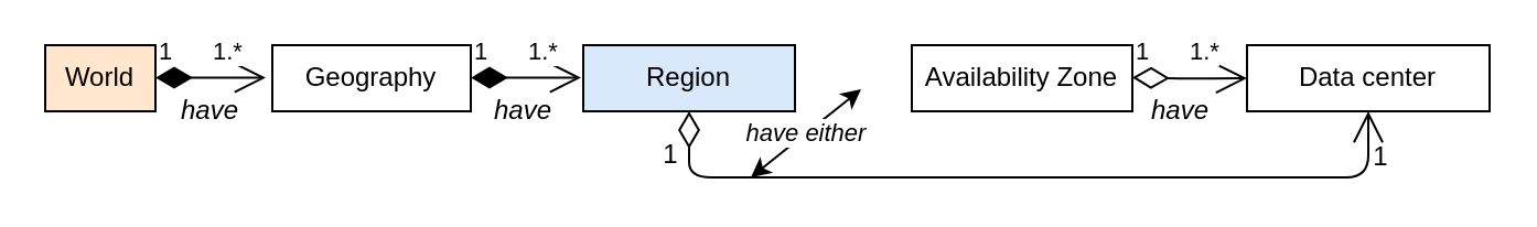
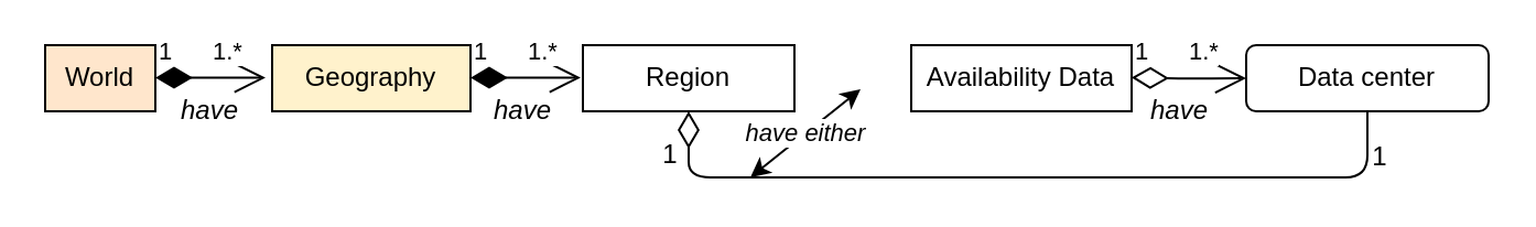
  <mxCell id="0" />
  <mxCell id="1" parent="0" />
- <mxCell id="2" value="Data center" style="rounded=0;whiteSpace=wrap;html=1;" parent="1" vertex="1"><mxGeometry x="565" y="20" width="110" height="30" as="geometry" /></mxCell>
- <mxCell id="3" value="Geography" style="rounded=0;whiteSpace=wrap;html=1;" parent="1" vertex="1"><mxGeometry x="123" y="20" width="90" height="30" as="geometry" /></mxCell>
- <mxCell id="4" value="Region" style="rounded=0;whiteSpace=wrap;html=1;fillColor=#dae8fc;" parent="1" vertex="1"><mxGeometry x="264" y="20" width="96" height="30" as="geometry" /></mxCell>
- <mxCell id="5" value="Availability Zone" style="rounded=0;whiteSpace=wrap;html=1;" parent="1" vertex="1"><mxGeometry x="413" y="20" width="100" height="30" as="geometry" /></mxCell>
+ <mxCell id="2" value="Data center" style="whiteSpace=wrap;html=1;rounded=1;" parent="1" vertex="1"><mxGeometry x="565" y="20" width="110" height="30" as="geometry" /></mxCell>
+ <mxCell id="3" value="Geography" style="rounded=0;whiteSpace=wrap;html=1;fillColor=#fff2cc;" parent="1" vertex="1"><mxGeometry x="123" y="20" width="90" height="30" as="geometry" /></mxCell>
+ <mxCell id="4" value="Region" style="rounded=0;whiteSpace=wrap;html=1;" parent="1" vertex="1"><mxGeometry x="264" y="20" width="96" height="30" as="geometry" /></mxCell>
+ <mxCell id="5" value="Availability Data" style="rounded=0;whiteSpace=wrap;html=1;" parent="1" vertex="1"><mxGeometry x="413" y="20" width="100" height="30" as="geometry" /></mxCell>
  <mxCell id="6" value="1&amp;nbsp; &amp;nbsp; &amp;nbsp; 1.*" style="endArrow=open;html=1;endSize=12;startArrow=diamondThin;startSize=14;startFill=0;edgeStyle=orthogonalEdgeStyle;align=left;verticalAlign=bottom;exitX=1;exitY=0.5;exitDx=0;exitDy=0;" parent="1" target="2" edge="1"><mxGeometry x="-1" y="3" relative="1" as="geometry"><mxPoint x="513" y="34.71" as="sourcePoint" /><mxPoint x="567" y="34.71" as="targetPoint" /></mxGeometry></mxCell>
  <mxCell id="7" value="World" style="rounded=0;whiteSpace=wrap;html=1;fillColor=#ffe6cc;" parent="1" vertex="1"><mxGeometry x="20" y="20" width="50" height="30" as="geometry" /></mxCell>
  <mxCell id="8" value="have" style="text;html=1;strokeColor=none;fillColor=none;align=center;verticalAlign=middle;whiteSpace=wrap;rounded=0;fontStyle=2" parent="1" vertex="1"><mxGeometry x="80" y="40" width="30" height="20" as="geometry" /></mxCell>
  <mxCell id="9" value="have" style="text;html=1;strokeColor=none;fillColor=none;align=center;verticalAlign=middle;whiteSpace=wrap;rounded=0;fontStyle=2" parent="1" vertex="1"><mxGeometry x="222" y="40" width="30" height="20" as="geometry" /></mxCell>
  <mxCell id="10" value="have" style="text;html=1;strokeColor=none;fillColor=none;align=center;verticalAlign=middle;whiteSpace=wrap;rounded=0;fontStyle=2" parent="1" vertex="1"><mxGeometry x="520" y="40" width="30" height="20" as="geometry" /></mxCell>
  <mxCell id="11" value="1&amp;nbsp; &amp;nbsp; &amp;nbsp; 1.*" style="endArrow=open;html=1;endSize=12;startArrow=diamondThin;startSize=14;startFill=1;edgeStyle=orthogonalEdgeStyle;align=left;verticalAlign=bottom;" parent="1" edge="1"><mxGeometry x="-1" y="3" relative="1" as="geometry"><mxPoint x="70" y="34.76" as="sourcePoint" /><mxPoint x="120" y="34.76" as="targetPoint" /></mxGeometry></mxCell>
  <mxCell id="12" value="1&amp;nbsp; &amp;nbsp; &amp;nbsp; 1.*" style="endArrow=open;html=1;endSize=12;startArrow=diamondThin;startSize=14;startFill=1;edgeStyle=orthogonalEdgeStyle;align=left;verticalAlign=bottom;" edge="1" parent="1"><mxGeometry x="-1" y="3" relative="1" as="geometry"><mxPoint x="213" y="34.76" as="sourcePoint" /><mxPoint x="263" y="34.76" as="targetPoint" /></mxGeometry></mxCell>
- <mxCell id="13" value="" style="endArrow=open;html=1;endSize=12;startArrow=diamondThin;startSize=14;startFill=0;edgeStyle=orthogonalEdgeStyle;align=left;verticalAlign=bottom;" edge="1" parent="1" source="4" target="2"><mxGeometry x="-1" y="3" relative="1" as="geometry"><mxPoint x="370" y="45" as="sourcePoint" /><mxPoint x="423" y="45" as="targetPoint" /><Array as="points"><mxPoint x="312" y="80" /><mxPoint x="620" y="80" /></Array></mxGeometry></mxCell>
+ <mxCell id="13" value="" style="endArrow=none;html=1;endSize=12;startArrow=diamondThin;startSize=14;startFill=0;edgeStyle=orthogonalEdgeStyle;align=left;verticalAlign=bottom;" edge="1" parent="1" source="4" target="2"><mxGeometry x="-1" y="3" relative="1" as="geometry"><mxPoint x="370" y="45" as="sourcePoint" /><mxPoint x="423" y="45" as="targetPoint" /><Array as="points"><mxPoint x="312" y="80" /><mxPoint x="620" y="80" /></Array></mxGeometry></mxCell>
  <mxCell id="14" value="1" style="text;html=1;strokeColor=none;fillColor=none;align=center;verticalAlign=middle;whiteSpace=wrap;rounded=0;" vertex="1" parent="1"><mxGeometry x="622" y="61" width="8" height="20" as="geometry" /></mxCell>
  <mxCell id="15" value="1" style="text;html=1;strokeColor=none;fillColor=none;align=center;verticalAlign=middle;whiteSpace=wrap;rounded=0;" vertex="1" parent="1"><mxGeometry x="300" y="60" width="8" height="20" as="geometry" /></mxCell>
  <mxCell id="16" value="have either" style="endArrow=classic;startArrow=classic;html=1;fontStyle=2" edge="1" parent="1"><mxGeometry width="50" height="50" relative="1" as="geometry"><mxPoint x="340" y="80" as="sourcePoint" /><mxPoint x="390" y="40" as="targetPoint" /></mxGeometry></mxCell>
